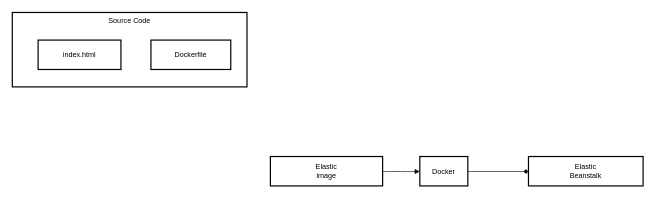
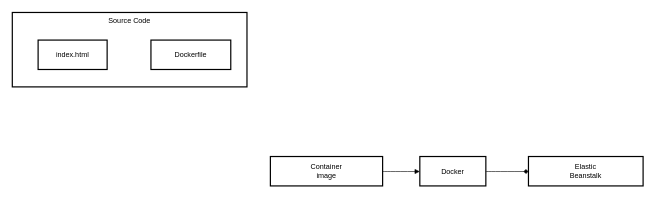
  <mxCell id="0" />
  <mxCell id="1" parent="0" />
  <mxCell id="2" value="Source Code" style="whiteSpace=wrap;strokeWidth=2;verticalAlign=top;" vertex="1" parent="1"><mxGeometry x="20" y="20" width="391" height="124" as="geometry" /></mxCell>
- <mxCell id="3" value="index.html" style="whiteSpace=wrap;strokeWidth=2;" vertex="1" parent="2"><mxGeometry x="43" y="46" width="138" height="49" as="geometry" /></mxCell>
+ <mxCell id="3" value="index.html" style="whiteSpace=wrap;strokeWidth=2;" vertex="1" parent="2"><mxGeometry x="43" y="46" width="115" height="49" as="geometry" /></mxCell>
  <mxCell id="4" value="Dockerfile" style="whiteSpace=wrap;strokeWidth=2;" vertex="1" parent="2"><mxGeometry x="231" y="46" width="133" height="49" as="geometry" /></mxCell>
- <mxCell id="5" value="Elastic&#10;image" style="whiteSpace=wrap;strokeWidth=2;" vertex="1" parent="1"><mxGeometry x="450" y="260" width="187" height="49" as="geometry" /></mxCell>
- <mxCell id="6" value="Docker" style="whiteSpace=wrap;strokeWidth=2;" vertex="1" parent="1"><mxGeometry x="699" y="260" width="80" height="49" as="geometry" /></mxCell>
+ <mxCell id="5" value="Container&#10;image" style="whiteSpace=wrap;strokeWidth=2;" vertex="1" parent="1"><mxGeometry x="450" y="260" width="187" height="49" as="geometry" /></mxCell>
+ <mxCell id="6" value="Docker" style="whiteSpace=wrap;strokeWidth=2;" vertex="1" parent="1"><mxGeometry x="699" y="260" width="110" height="49" as="geometry" /></mxCell>
  <mxCell id="7" value="Elastic&#10;Beanstalk" style="whiteSpace=wrap;strokeWidth=2;" vertex="1" parent="1"><mxGeometry x="880" y="260" width="191" height="49" as="geometry" /></mxCell>
  <mxCell id="8" value="" style="curved=1;startArrow=none;endArrow=block;exitX=1;exitY=0.51;entryX=0;entryY=0.51;rounded=0;" edge="1" parent="1" source="5" target="6"><mxGeometry relative="1" as="geometry"><Array as="points" /></mxGeometry></mxCell>
  <mxCell id="9" value="" style="curved=1;startArrow=none;endArrow=diamond;exitX=0.99;exitY=0.51;entryX=0;entryY=0.51;rounded=0;" edge="1" parent="1" source="6" target="7"><mxGeometry relative="1" as="geometry"><Array as="points" /></mxGeometry></mxCell>
